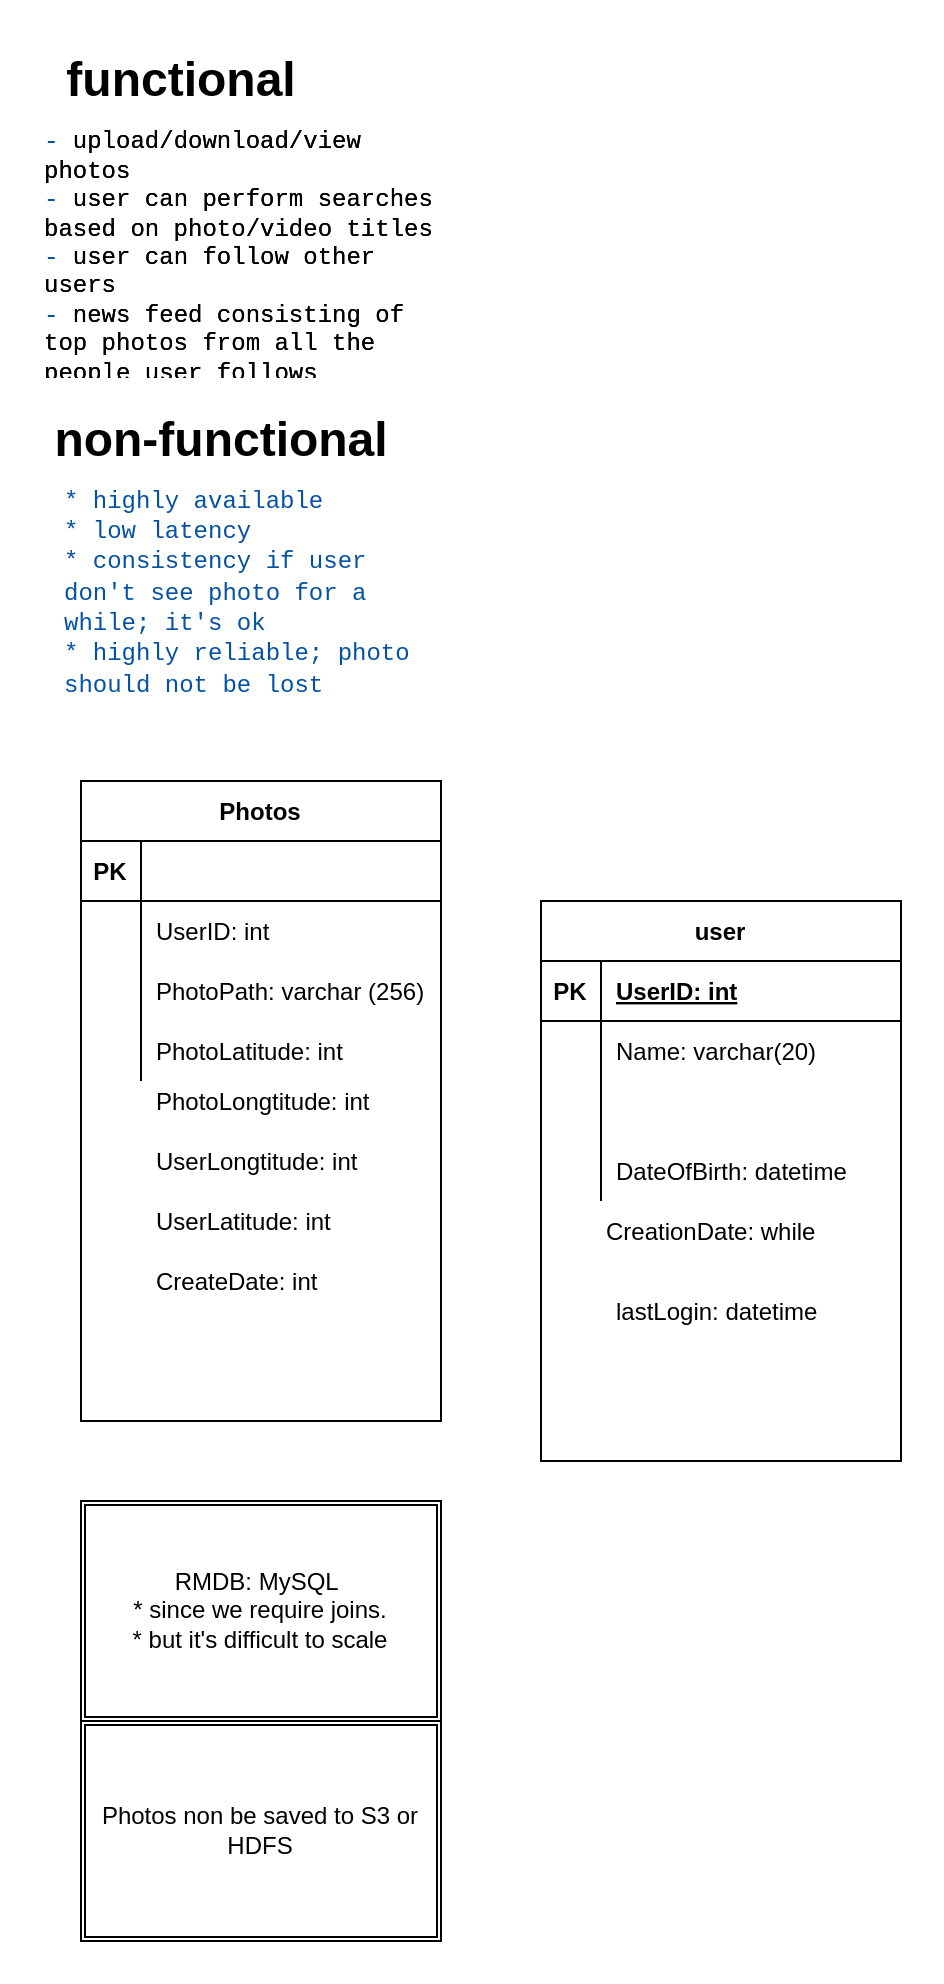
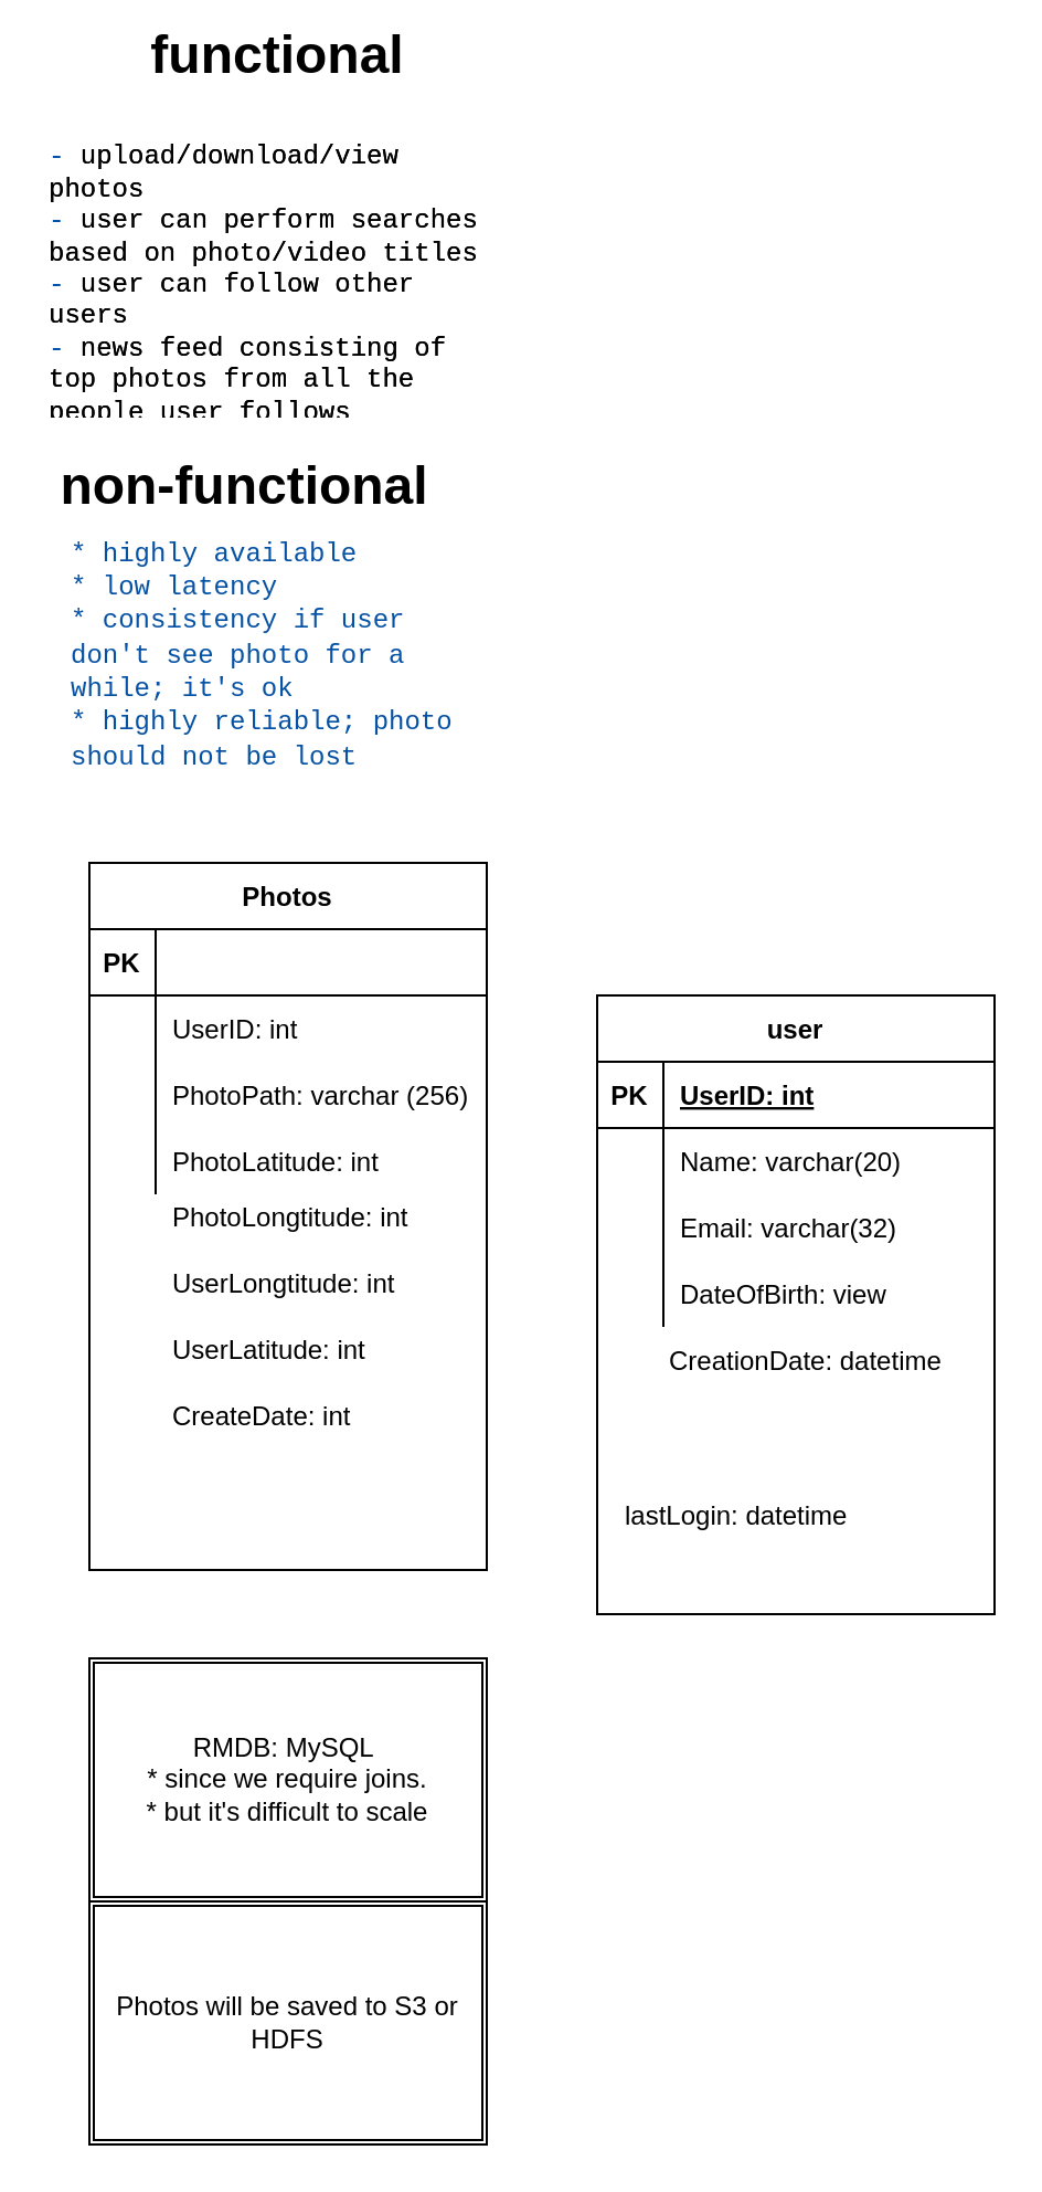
  <mxCell id="0" />
  <mxCell id="1" parent="0" />
- <mxCell id="2" value="functional" style="text;strokeColor=none;fillColor=none;html=1;fontSize=24;fontStyle=1;verticalAlign=middle;align=center;" parent="1" vertex="1"><mxGeometry x="40" y="20" width="100" height="40" as="geometry" /></mxCell>
+ <mxCell id="2" value="functional" style="text;strokeColor=none;fillColor=none;html=1;fontSize=24;fontStyle=1;verticalAlign=middle;align=center;" parent="1" vertex="1"><mxGeometry x="75" y="5" width="100" height="40" as="geometry" /></mxCell>
  <mxCell id="3" value="&lt;span style=&quot;font-family: &amp;#34;menlo&amp;#34; , &amp;#34;monaco&amp;#34; , &amp;#34;courier new&amp;#34; , monospace ; color: rgb(4 , 81 , 165)&quot;&gt;-&lt;/span&gt;&lt;span style=&quot;font-family: &amp;#34;menlo&amp;#34; , &amp;#34;monaco&amp;#34; , &amp;#34;courier new&amp;#34; , monospace&quot;&gt; upload/download/view photos&lt;/span&gt;&lt;br&gt;&lt;div style=&quot;font-family: &amp;#34;menlo&amp;#34; , &amp;#34;monaco&amp;#34; , &amp;#34;courier new&amp;#34; , monospace&quot;&gt;&lt;span style=&quot;color: #0451a5&quot;&gt;-&lt;/span&gt; user can perform searches based on photo/video titles&lt;/div&gt;&lt;div style=&quot;font-family: &amp;#34;menlo&amp;#34; , &amp;#34;monaco&amp;#34; , &amp;#34;courier new&amp;#34; , monospace&quot;&gt;&lt;span style=&quot;color: #0451a5&quot;&gt;-&lt;/span&gt; user can follow other users&lt;/div&gt;&lt;div style=&quot;font-family: &amp;#34;menlo&amp;#34; , &amp;#34;monaco&amp;#34; , &amp;#34;courier new&amp;#34; , monospace&quot;&gt;&lt;span style=&quot;color: #0451a5&quot;&gt;-&lt;/span&gt; news feed consisting of top photos from all the people user follows&lt;/div&gt;" style="text;strokeColor=none;fillColor=none;html=1;whiteSpace=wrap;verticalAlign=middle;overflow=hidden;" parent="1" vertex="1"><mxGeometry y="60" width="200" height="130" as="geometry" x="20" /></mxCell>
  <mxCell id="4" value="non-functional" style="text;strokeColor=none;fillColor=none;html=1;fontSize=24;fontStyle=1;verticalAlign=middle;align=center;" parent="1" vertex="1"><mxGeometry x="60" y="200" width="100" height="40" as="geometry" /></mxCell>
  <mxCell id="5" value="&lt;span style=&quot;font-family: &amp;#34;menlo&amp;#34; , &amp;#34;monaco&amp;#34; , &amp;#34;courier new&amp;#34; , monospace ; color: rgb(4 , 81 , 165)&quot;&gt;-&lt;/span&gt;&lt;span style=&quot;font-family: &amp;#34;menlo&amp;#34; , &amp;#34;monaco&amp;#34; , &amp;#34;courier new&amp;#34; , monospace&quot;&gt; upload/download/view photos&lt;/span&gt;&lt;br&gt;&lt;div style=&quot;font-family: &amp;#34;menlo&amp;#34; , &amp;#34;monaco&amp;#34; , &amp;#34;courier new&amp;#34; , monospace&quot;&gt;&lt;span style=&quot;color: #0451a5&quot;&gt;-&lt;/span&gt; user can perform searches based on photo/video titles&lt;/div&gt;&lt;div style=&quot;font-family: &amp;#34;menlo&amp;#34; , &amp;#34;monaco&amp;#34; , &amp;#34;courier new&amp;#34; , monospace&quot;&gt;&lt;span style=&quot;color: #0451a5&quot;&gt;-&lt;/span&gt; user can follow other users&lt;/div&gt;&lt;div style=&quot;font-family: &amp;#34;menlo&amp;#34; , &amp;#34;monaco&amp;#34; , &amp;#34;courier new&amp;#34; , monospace&quot;&gt;&lt;span style=&quot;color: #0451a5&quot;&gt;-&lt;/span&gt; news feed consisting of top photos from all the people user follows&lt;/div&gt;" style="text;strokeColor=none;fillColor=none;html=1;whiteSpace=wrap;verticalAlign=middle;overflow=hidden;" parent="1" vertex="1"><mxGeometry y="60" width="200" height="130" as="geometry" x="20" /></mxCell>
  <mxCell id="6" value="&lt;font color=&quot;#0451a5&quot; face=&quot;menlo, monaco, courier new, monospace&quot;&gt;* highly available&lt;br&gt;* low latency&lt;br&gt;* consistency if user don't see photo for a while; it's ok&lt;br&gt;* highly reliable; photo should not be lost&lt;br&gt;&lt;/font&gt;" style="text;strokeColor=none;fillColor=none;html=1;whiteSpace=wrap;verticalAlign=middle;overflow=hidden;" parent="1" vertex="1"><mxGeometry x="30" y="240" width="190" height="110" as="geometry" /></mxCell>
  <mxCell id="7" value="Photos" style="shape=table;startSize=30;container=1;collapsible=1;childLayout=tableLayout;fixedRows=1;rowLines=0;fontStyle=1;align=center;resizeLast=1;" vertex="1" parent="1"><mxGeometry x="40" y="390" width="180" height="320" as="geometry" /></mxCell>
  <mxCell id="8" value="" style="shape=partialRectangle;collapsible=0;dropTarget=0;pointerEvents=0;fillColor=none;top=0;left=0;bottom=1;right=0;points=[[0,0.5],[1,0.5]];portConstraint=eastwest;" vertex="1" parent="7"><mxGeometry y="30" width="180" height="30" as="geometry" /></mxCell>
  <mxCell id="9" value="PK" style="shape=partialRectangle;connectable=0;fillColor=none;top=0;left=0;bottom=0;right=0;fontStyle=1;overflow=hidden;" vertex="1" parent="8"><mxGeometry width="30" height="30" as="geometry"><mxRectangle width="30" height="30" as="alternateBounds" /></mxGeometry></mxCell>
  <mxCell id="10" value="" style="shape=partialRectangle;collapsible=0;dropTarget=0;pointerEvents=0;fillColor=none;top=0;left=0;bottom=0;right=0;points=[[0,0.5],[1,0.5]];portConstraint=eastwest;" vertex="1" parent="7"><mxGeometry y="60" width="180" height="30" as="geometry" /></mxCell>
  <mxCell id="11" value="" style="shape=partialRectangle;connectable=0;fillColor=none;top=0;left=0;bottom=0;right=0;editable=1;overflow=hidden;" vertex="1" parent="10"><mxGeometry width="30" height="30" as="geometry"><mxRectangle width="30" height="30" as="alternateBounds" /></mxGeometry></mxCell>
  <mxCell id="12" value="UserID: int" style="shape=partialRectangle;connectable=0;fillColor=none;top=0;left=0;bottom=0;right=0;align=left;spacingLeft=6;overflow=hidden;" vertex="1" parent="10"><mxGeometry x="30" width="150" height="30" as="geometry"><mxRectangle width="150" height="30" as="alternateBounds" /></mxGeometry></mxCell>
  <mxCell id="13" value="" style="shape=partialRectangle;collapsible=0;dropTarget=0;pointerEvents=0;fillColor=none;top=0;left=0;bottom=0;right=0;points=[[0,0.5],[1,0.5]];portConstraint=eastwest;" vertex="1" parent="7"><mxGeometry y="90" width="180" height="30" as="geometry" /></mxCell>
  <mxCell id="14" value="" style="shape=partialRectangle;connectable=0;fillColor=none;top=0;left=0;bottom=0;right=0;editable=1;overflow=hidden;" vertex="1" parent="13"><mxGeometry width="30" height="30" as="geometry"><mxRectangle width="30" height="30" as="alternateBounds" /></mxGeometry></mxCell>
  <mxCell id="15" value="PhotoPath: varchar (256)" style="shape=partialRectangle;connectable=0;fillColor=none;top=0;left=0;bottom=0;right=0;align=left;spacingLeft=6;overflow=hidden;" vertex="1" parent="13"><mxGeometry x="30" width="150" height="30" as="geometry"><mxRectangle width="150" height="30" as="alternateBounds" /></mxGeometry></mxCell>
  <mxCell id="16" value="" style="shape=partialRectangle;collapsible=0;dropTarget=0;pointerEvents=0;fillColor=none;top=0;left=0;bottom=0;right=0;points=[[0,0.5],[1,0.5]];portConstraint=eastwest;" vertex="1" parent="7"><mxGeometry y="120" width="180" height="30" as="geometry" /></mxCell>
  <mxCell id="17" value="" style="shape=partialRectangle;connectable=0;fillColor=none;top=0;left=0;bottom=0;right=0;editable=1;overflow=hidden;" vertex="1" parent="16"><mxGeometry width="30" height="30" as="geometry"><mxRectangle width="30" height="30" as="alternateBounds" /></mxGeometry></mxCell>
  <mxCell id="18" value="PhotoLatitude: int " style="shape=partialRectangle;connectable=0;fillColor=none;top=0;left=0;bottom=0;right=0;align=left;spacingLeft=6;overflow=hidden;" vertex="1" parent="16"><mxGeometry x="30" width="150" height="30" as="geometry"><mxRectangle width="150" height="30" as="alternateBounds" /></mxGeometry></mxCell>
  <mxCell id="19" value="" style="shape=partialRectangle;collapsible=0;dropTarget=0;pointerEvents=0;fillColor=none;top=0;left=0;bottom=0;right=0;points=[[0,0.5],[1,0.5]];portConstraint=eastwest;" vertex="1" parent="1"><mxGeometry x="40" y="535" width="180" height="30" as="geometry" /></mxCell>
  <mxCell id="20" value="" style="shape=partialRectangle;connectable=0;fillColor=none;top=0;left=0;bottom=0;right=0;editable=1;overflow=hidden;" vertex="1" parent="19"><mxGeometry width="30" height="30" as="geometry"><mxRectangle width="30" height="30" as="alternateBounds" /></mxGeometry></mxCell>
  <mxCell id="21" value="PhotoLongtitude: int " style="shape=partialRectangle;connectable=0;fillColor=none;top=0;left=0;bottom=0;right=0;align=left;spacingLeft=6;overflow=hidden;" vertex="1" parent="19"><mxGeometry x="30" width="150" height="30" as="geometry"><mxRectangle width="150" height="30" as="alternateBounds" /></mxGeometry></mxCell>
  <mxCell id="22" value="UserLongtitude: int " style="shape=partialRectangle;connectable=0;fillColor=none;top=0;left=0;bottom=0;right=0;align=left;spacingLeft=6;overflow=hidden;" vertex="1" parent="1"><mxGeometry x="70" y="565" width="150" height="30" as="geometry"><mxRectangle width="150" height="30" as="alternateBounds" /></mxGeometry></mxCell>
  <mxCell id="23" value="UserLatitude: int " style="shape=partialRectangle;connectable=0;fillColor=none;top=0;left=0;bottom=0;right=0;align=left;spacingLeft=6;overflow=hidden;" vertex="1" parent="1"><mxGeometry x="70" y="595" width="150" height="30" as="geometry"><mxRectangle width="150" height="30" as="alternateBounds" /></mxGeometry></mxCell>
  <mxCell id="24" value="CreateDate: int " style="shape=partialRectangle;connectable=0;fillColor=none;top=0;left=0;bottom=0;right=0;align=left;spacingLeft=6;overflow=hidden;" vertex="1" parent="1"><mxGeometry x="70" y="625" width="150" height="30" as="geometry"><mxRectangle width="150" height="30" as="alternateBounds" /></mxGeometry></mxCell>
  <mxCell id="25" value="user" style="shape=table;startSize=30;container=1;collapsible=1;childLayout=tableLayout;fixedRows=1;rowLines=0;fontStyle=1;align=center;resizeLast=1;" vertex="1" parent="1"><mxGeometry x="270" y="450" width="180" height="280" as="geometry" /></mxCell>
  <mxCell id="26" value="" style="shape=partialRectangle;collapsible=0;dropTarget=0;pointerEvents=0;fillColor=none;top=0;left=0;bottom=1;right=0;points=[[0,0.5],[1,0.5]];portConstraint=eastwest;" vertex="1" parent="25"><mxGeometry y="30" width="180" height="30" as="geometry" /></mxCell>
  <mxCell id="27" value="PK" style="shape=partialRectangle;connectable=0;fillColor=none;top=0;left=0;bottom=0;right=0;fontStyle=1;overflow=hidden;" vertex="1" parent="26"><mxGeometry width="30" height="30" as="geometry"><mxRectangle width="30" height="30" as="alternateBounds" /></mxGeometry></mxCell>
  <mxCell id="28" value="UserID: int" style="shape=partialRectangle;connectable=0;fillColor=none;top=0;left=0;bottom=0;right=0;align=left;spacingLeft=6;fontStyle=5;overflow=hidden;" vertex="1" parent="26"><mxGeometry x="30" width="150" height="30" as="geometry"><mxRectangle width="150" height="30" as="alternateBounds" /></mxGeometry></mxCell>
  <mxCell id="29" value="" style="shape=partialRectangle;collapsible=0;dropTarget=0;pointerEvents=0;fillColor=none;top=0;left=0;bottom=0;right=0;points=[[0,0.5],[1,0.5]];portConstraint=eastwest;" vertex="1" parent="25"><mxGeometry y="60" width="180" height="30" as="geometry" /></mxCell>
  <mxCell id="30" value="" style="shape=partialRectangle;connectable=0;fillColor=none;top=0;left=0;bottom=0;right=0;editable=1;overflow=hidden;" vertex="1" parent="29"><mxGeometry width="30" height="30" as="geometry"><mxRectangle width="30" height="30" as="alternateBounds" /></mxGeometry></mxCell>
  <mxCell id="31" value="Name: varchar(20)    " style="shape=partialRectangle;connectable=0;fillColor=none;top=0;left=0;bottom=0;right=0;align=left;spacingLeft=6;overflow=hidden;" vertex="1" parent="29"><mxGeometry x="30" width="150" height="30" as="geometry"><mxRectangle width="150" height="30" as="alternateBounds" /></mxGeometry></mxCell>
  <mxCell id="32" value="" style="shape=partialRectangle;collapsible=0;dropTarget=0;pointerEvents=0;fillColor=none;top=0;left=0;bottom=0;right=0;points=[[0,0.5],[1,0.5]];portConstraint=eastwest;" vertex="1" parent="25"><mxGeometry y="90" width="180" height="30" as="geometry" /></mxCell>
  <mxCell id="33" value="" style="shape=partialRectangle;connectable=0;fillColor=none;top=0;left=0;bottom=0;right=0;editable=1;overflow=hidden;" vertex="1" parent="32"><mxGeometry width="30" height="30" as="geometry"><mxRectangle width="30" height="30" as="alternateBounds" /></mxGeometry></mxCell>
+ <mxCell id="34" value="Email: varchar(32)" style="shape=partialRectangle;connectable=0;fillColor=none;top=0;left=0;bottom=0;right=0;align=left;spacingLeft=6;overflow=hidden;" vertex="1" parent="32"><mxGeometry x="30" width="150" height="30" as="geometry"><mxRectangle width="150" height="30" as="alternateBounds" /></mxGeometry></mxCell>
  <mxCell id="35" value="" style="shape=partialRectangle;collapsible=0;dropTarget=0;pointerEvents=0;fillColor=none;top=0;left=0;bottom=0;right=0;points=[[0,0.5],[1,0.5]];portConstraint=eastwest;" vertex="1" parent="25"><mxGeometry y="120" width="180" height="30" as="geometry" /></mxCell>
  <mxCell id="36" value="" style="shape=partialRectangle;connectable=0;fillColor=none;top=0;left=0;bottom=0;right=0;editable=1;overflow=hidden;" vertex="1" parent="35"><mxGeometry width="30" height="30" as="geometry"><mxRectangle width="30" height="30" as="alternateBounds" /></mxGeometry></mxCell>
- <mxCell id="37" value="DateOfBirth: datetime" style="shape=partialRectangle;connectable=0;fillColor=none;top=0;left=0;bottom=0;right=0;align=left;spacingLeft=6;overflow=hidden;" vertex="1" parent="35"><mxGeometry x="30" width="150" height="30" as="geometry"><mxRectangle width="150" height="30" as="alternateBounds" /></mxGeometry></mxCell>
- <mxCell id="38" value="CreationDate: while" style="shape=partialRectangle;connectable=0;fillColor=none;top=0;left=0;bottom=0;right=0;align=left;spacingLeft=6;overflow=hidden;" vertex="1" parent="1"><mxGeometry x="295" y="600" width="150" height="30" as="geometry"><mxRectangle width="150" height="30" as="alternateBounds" /></mxGeometry></mxCell>
- <mxCell id="39" value="lastLogin: datetime" style="shape=partialRectangle;connectable=0;fillColor=none;top=0;left=0;bottom=0;right=0;align=left;spacingLeft=6;overflow=hidden;" vertex="1" parent="1"><mxGeometry x="300" y="640" width="150" height="30" as="geometry"><mxRectangle width="150" height="30" as="alternateBounds" /></mxGeometry></mxCell>
+ <mxCell id="37" value="DateOfBirth: view" style="shape=partialRectangle;connectable=0;fillColor=none;top=0;left=0;bottom=0;right=0;align=left;spacingLeft=6;overflow=hidden;" vertex="1" parent="35"><mxGeometry x="30" width="150" height="30" as="geometry"><mxRectangle width="150" height="30" as="alternateBounds" /></mxGeometry></mxCell>
+ <mxCell id="38" value="CreationDate: datetime" style="shape=partialRectangle;connectable=0;fillColor=none;top=0;left=0;bottom=0;right=0;align=left;spacingLeft=6;overflow=hidden;" vertex="1" parent="1"><mxGeometry x="295" y="600" width="150" height="30" as="geometry"><mxRectangle width="150" height="30" as="alternateBounds" /></mxGeometry></mxCell>
+ <mxCell id="39" value="lastLogin: datetime" style="shape=partialRectangle;connectable=0;fillColor=none;top=0;left=0;bottom=0;right=0;align=left;spacingLeft=6;overflow=hidden;" vertex="1" parent="1"><mxGeometry x="275" y="670" width="150" height="30" as="geometry"><mxRectangle width="150" height="30" as="alternateBounds" /></mxGeometry></mxCell>
  <mxCell id="40" value="RMDB: MySQL&amp;nbsp;&lt;br&gt;* since we require joins.&lt;br&gt;* but it's difficult to scale&lt;br&gt;" style="shape=ext;double=1;rounded=0;whiteSpace=wrap;html=1;" vertex="1" parent="1"><mxGeometry x="40" y="750" width="180" height="110" as="geometry" /></mxCell>
- <mxCell id="41" value="Photos non be saved to S3 or HDFS" style="shape=ext;double=1;rounded=0;whiteSpace=wrap;html=1;" vertex="1" parent="1"><mxGeometry x="40" y="860" width="180" height="110" as="geometry" /></mxCell>
+ <mxCell id="41" value="Photos will be saved to S3 or HDFS" style="shape=ext;double=1;rounded=0;whiteSpace=wrap;html=1;" vertex="1" parent="1"><mxGeometry x="40" y="860" width="180" height="110" as="geometry" /></mxCell>
